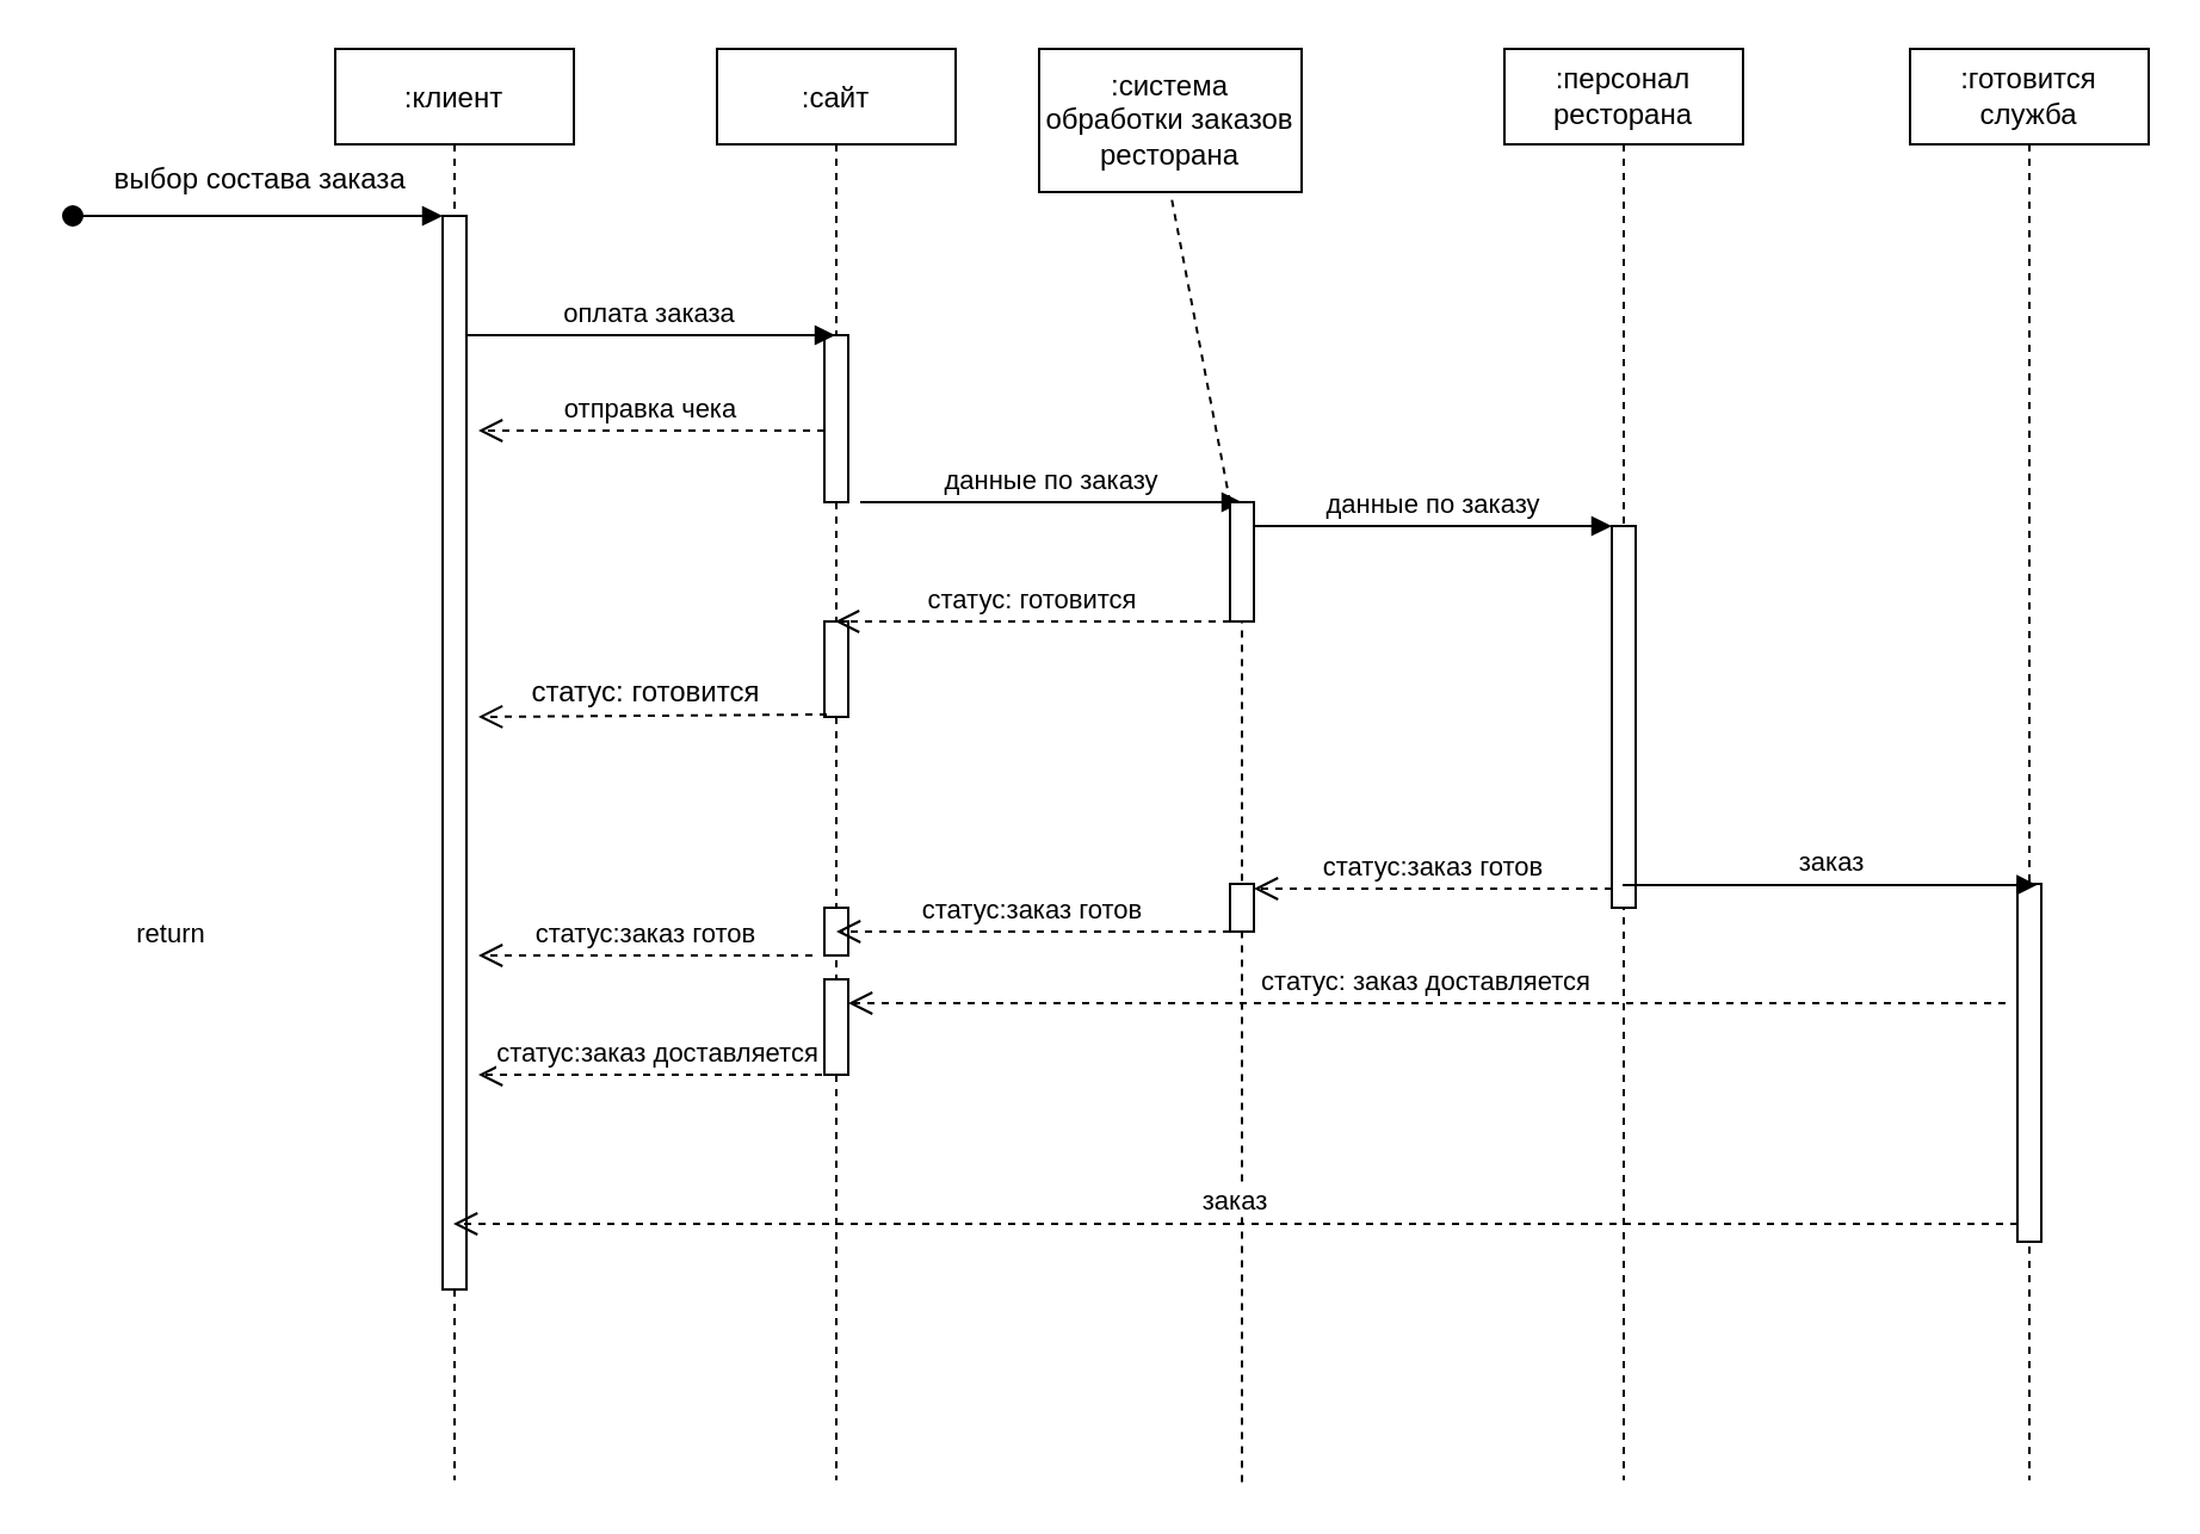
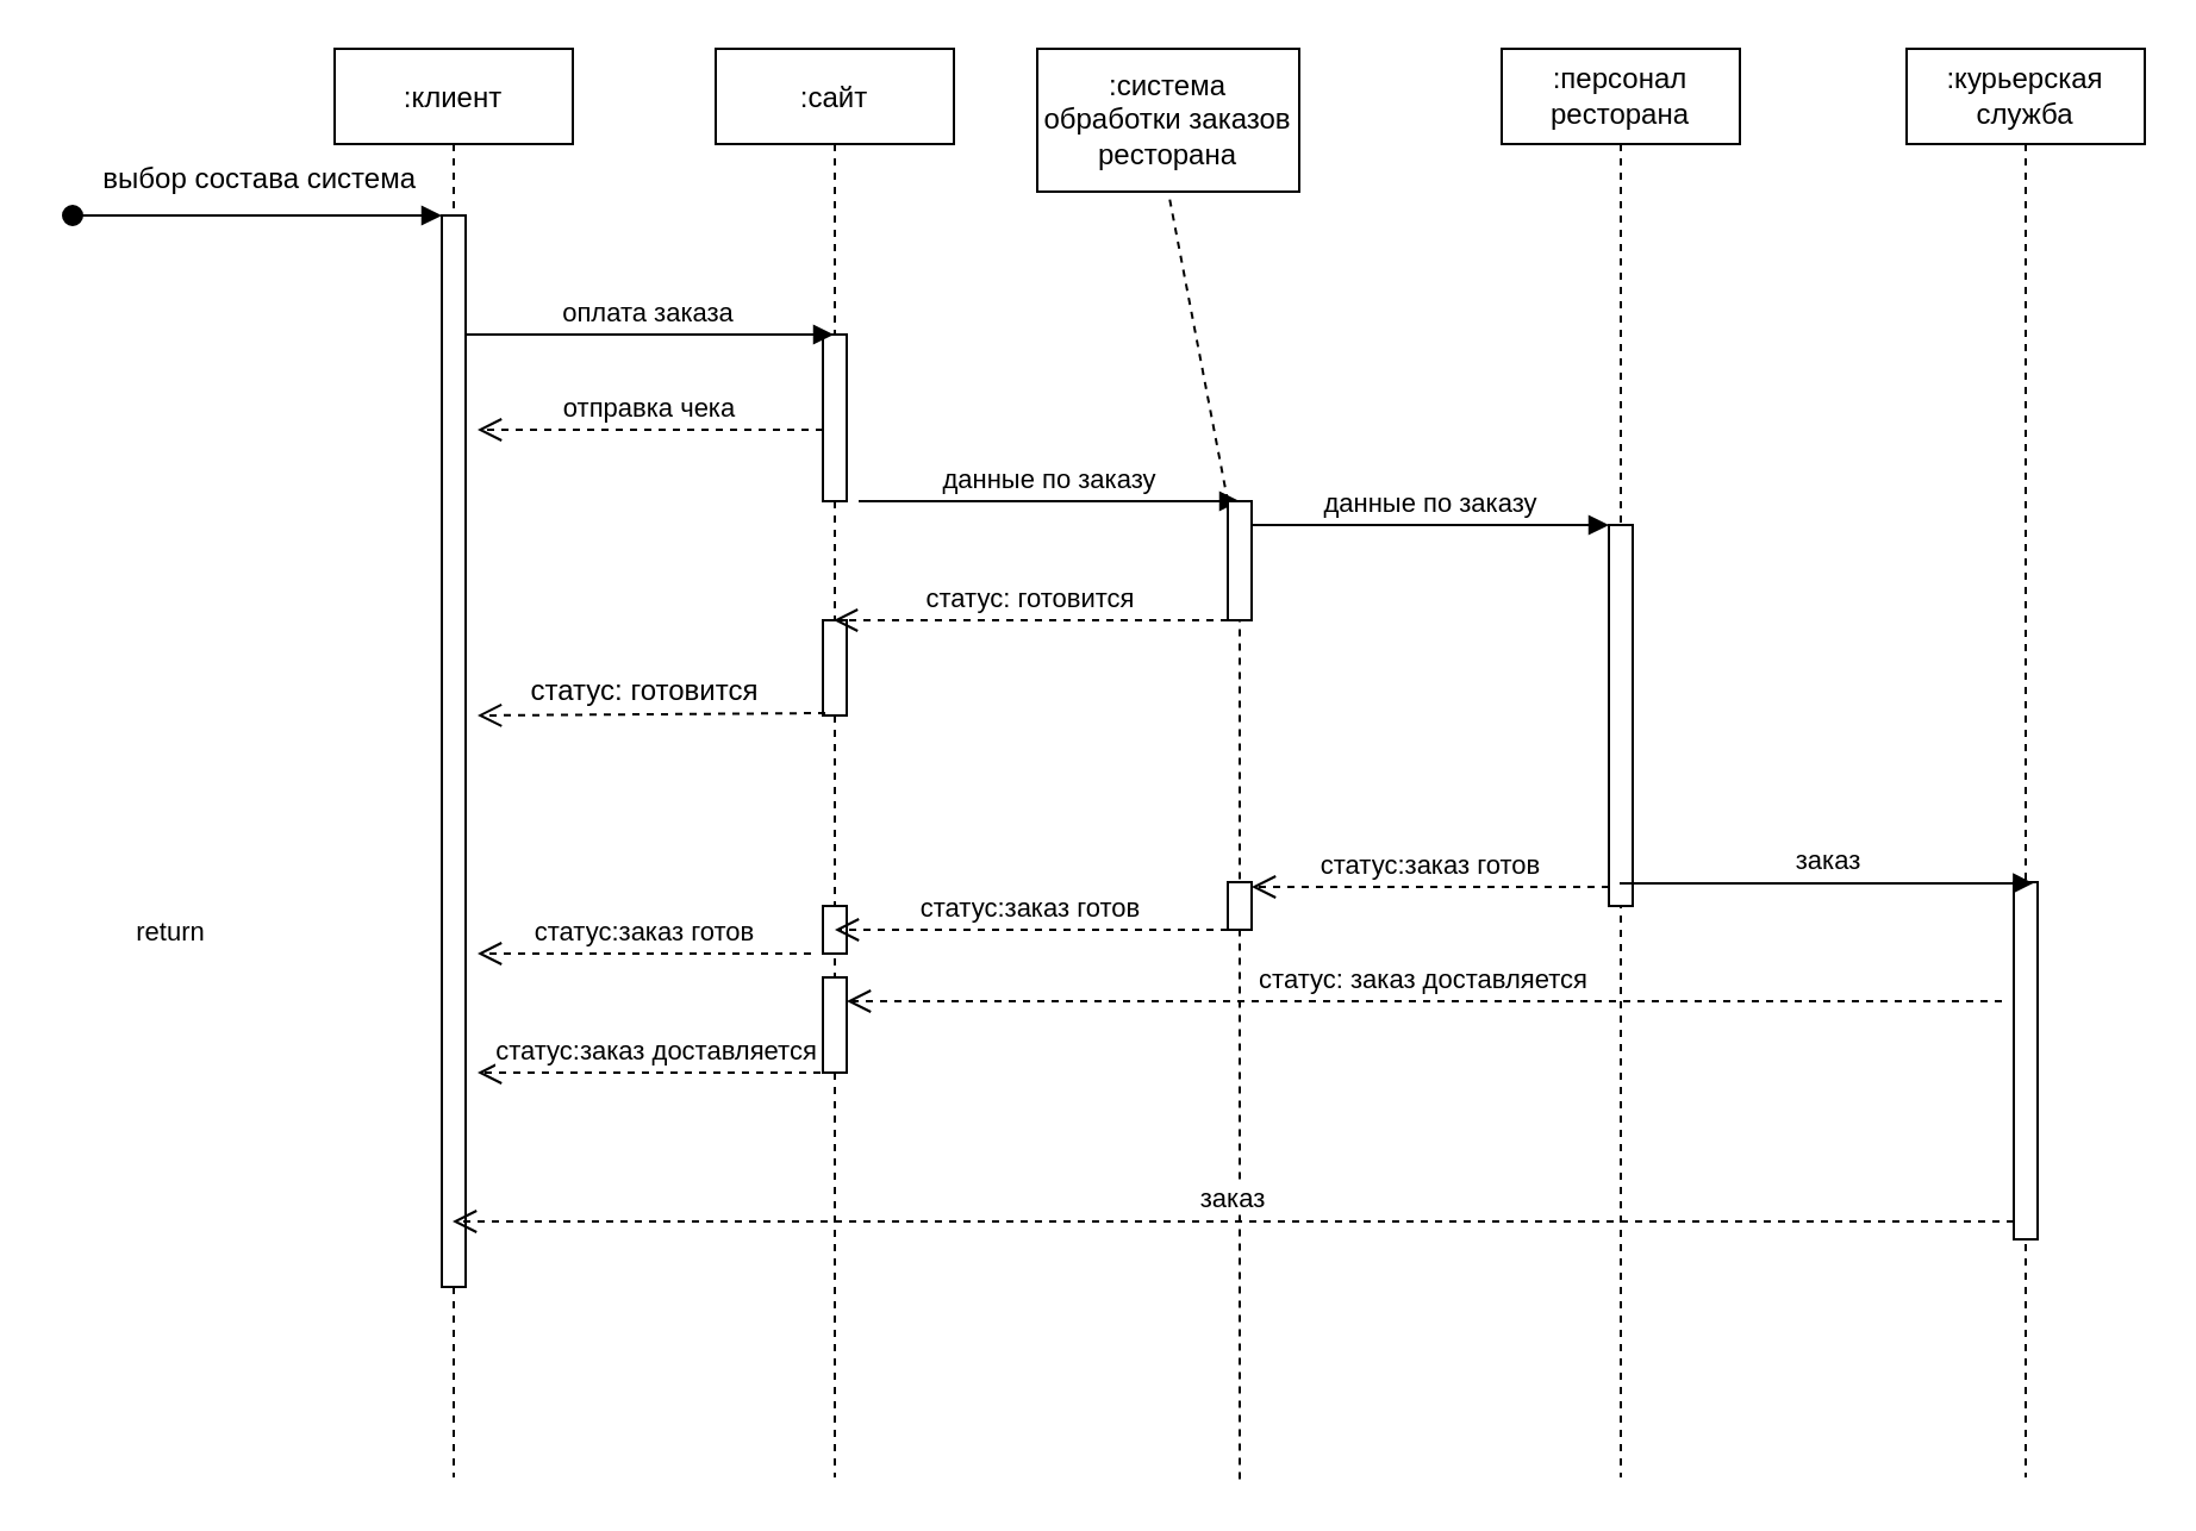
  <mxCell id="0" />
  <mxCell id="1" parent="0" />
  <mxCell id="2" value=":клиент" style="shape=umlLifeline;perimeter=lifelinePerimeter;container=1;collapsible=0;recursiveResize=0;rounded=0;shadow=0;strokeWidth=1;" parent="1" vertex="1"><mxGeometry x="140" y="20" width="100" height="600" as="geometry" /></mxCell>
  <mxCell id="3" value="" style="points=[];perimeter=orthogonalPerimeter;rounded=0;shadow=0;strokeWidth=1;" parent="2" vertex="1"><mxGeometry x="45" y="70" width="10" height="450" as="geometry" /></mxCell>
  <mxCell id="4" value="" style="verticalAlign=bottom;startArrow=oval;endArrow=block;startSize=8;shadow=0;strokeWidth=1;" parent="2" target="3" edge="1"><mxGeometry relative="1" as="geometry"><mxPoint x="-110" y="70" as="sourcePoint" /></mxGeometry></mxCell>
  <mxCell id="5" value=":сайт" style="shape=umlLifeline;perimeter=lifelinePerimeter;container=1;collapsible=0;recursiveResize=0;rounded=0;shadow=0;strokeWidth=1;" parent="1" vertex="1"><mxGeometry x="300" y="20" width="100" height="600" as="geometry" /></mxCell>
  <mxCell id="6" value="" style="points=[];perimeter=orthogonalPerimeter;rounded=0;shadow=0;strokeWidth=1;" parent="5" vertex="1"><mxGeometry x="45" y="120" width="10" height="70" as="geometry" /></mxCell>
  <mxCell id="7" value="отправка чека" style="html=1;verticalAlign=bottom;endArrow=open;dashed=1;endSize=8;rounded=0;" parent="5" edge="1"><mxGeometry relative="1" as="geometry"><mxPoint x="45" y="160" as="sourcePoint" /><mxPoint x="-100" y="160" as="targetPoint" /><Array as="points"><mxPoint x="5" y="160" /></Array></mxGeometry></mxCell>
  <mxCell id="8" value="данные по заказу" style="html=1;verticalAlign=bottom;endArrow=block;rounded=0;" parent="5" edge="1"><mxGeometry width="80" relative="1" as="geometry"><mxPoint x="60" y="190" as="sourcePoint" /><mxPoint x="220" y="190" as="targetPoint" /></mxGeometry></mxCell>
  <mxCell id="9" value="" style="html=1;points=[];perimeter=orthogonalPerimeter;" vertex="1" parent="5"><mxGeometry x="45" y="240" width="10" height="40" as="geometry" /></mxCell>
  <mxCell id="10" value="" style="html=1;points=[];perimeter=orthogonalPerimeter;" vertex="1" parent="5"><mxGeometry x="45" y="360" width="10" height="20" as="geometry" /></mxCell>
  <mxCell id="11" value="статус:заказ готов" style="html=1;verticalAlign=bottom;endArrow=open;dashed=1;endSize=8;rounded=0;" edge="1" parent="5"><mxGeometry relative="1" as="geometry"><mxPoint x="-100" y="380" as="targetPoint" /><mxPoint x="40" y="380" as="sourcePoint" /></mxGeometry></mxCell>
  <mxCell id="12" value="" style="html=1;points=[];perimeter=orthogonalPerimeter;" vertex="1" parent="5"><mxGeometry x="45" y="390" width="10" height="40" as="geometry" /></mxCell>
  <mxCell id="13" value="оплата заказа" style="verticalAlign=bottom;endArrow=block;shadow=0;strokeWidth=1;" parent="1" source="3" target="5" edge="1"><mxGeometry relative="1" as="geometry"><mxPoint x="275" y="100" as="sourcePoint" /><Array as="points"><mxPoint x="270" y="140" /></Array></mxGeometry></mxCell>
  <mxCell id="14" value=":система обработки заказов ресторана" style="rounded=0;whiteSpace=wrap;html=1;" parent="1" vertex="1"><mxGeometry x="435" y="20" width="110" height="60" as="geometry" /></mxCell>
  <mxCell id="15" value="" style="endArrow=none;dashed=1;html=1;rounded=0;entryX=0.5;entryY=1;entryDx=0;entryDy=0;startArrow=none;" parent="1" source="17" target="14" edge="1"><mxGeometry width="50" height="50" relative="1" as="geometry"><mxPoint x="520" y="380" as="sourcePoint" /><mxPoint x="570" y="220" as="targetPoint" /></mxGeometry></mxCell>
- <mxCell id="16" value="&amp;nbsp; &amp;nbsp; &amp;nbsp;выбор состава заказа" style="text;html=1;align=center;verticalAlign=middle;resizable=0;points=[];autosize=1;strokeColor=none;fillColor=none;" parent="1" vertex="1"><mxGeometry x="20" y="60" width="160" height="30" as="geometry" /></mxCell>
+ <mxCell id="16" value="&amp;nbsp; &amp;nbsp; &amp;nbsp;выбор состава система" style="text;html=1;align=center;verticalAlign=middle;resizable=0;points=[];autosize=1;strokeColor=none;fillColor=none;" parent="1" vertex="1"><mxGeometry x="20" y="60" width="160" height="30" as="geometry" /></mxCell>
  <mxCell id="17" value="" style="points=[];perimeter=orthogonalPerimeter;rounded=0;shadow=0;strokeWidth=1;" parent="1" vertex="1"><mxGeometry x="515" y="210" width="10" height="50" as="geometry" /></mxCell>
  <mxCell id="18" value="" style="endArrow=none;dashed=1;html=1;rounded=0;entryX=0.5;entryY=1;entryDx=0;entryDy=0;" parent="1" target="17" edge="1"><mxGeometry width="50" height="50" relative="1" as="geometry"><mxPoint x="520" y="620.8" as="sourcePoint" /><mxPoint x="520" y="60" as="targetPoint" /></mxGeometry></mxCell>
  <mxCell id="19" value=":персонал ресторана" style="shape=umlLifeline;perimeter=lifelinePerimeter;whiteSpace=wrap;html=1;container=1;collapsible=0;recursiveResize=0;outlineConnect=0;" vertex="1" parent="1"><mxGeometry x="630" y="20" width="100" height="600" as="geometry" /></mxCell>
  <mxCell id="20" value="" style="html=1;points=[];perimeter=orthogonalPerimeter;" vertex="1" parent="19"><mxGeometry x="45" y="200" width="10" height="160" as="geometry" /></mxCell>
  <mxCell id="21" value="статус: готовится" style="html=1;verticalAlign=bottom;endArrow=open;dashed=1;endSize=8;rounded=0;" edge="1" parent="1" target="5"><mxGeometry relative="1" as="geometry"><mxPoint x="515" y="260" as="sourcePoint" /><mxPoint x="435" y="260" as="targetPoint" /></mxGeometry></mxCell>
  <mxCell id="22" value="return" style="html=1;verticalAlign=bottom;endArrow=open;dashed=1;endSize=8;rounded=0;exitX=0.1;exitY=0.975;exitDx=0;exitDy=0;exitPerimeter=0;" edge="1" parent="1" source="9"><mxGeometry x="1" y="164" relative="1" as="geometry"><mxPoint x="460" y="200" as="sourcePoint" /><mxPoint x="200" y="300" as="targetPoint" /><Array as="points" /><mxPoint x="-130" y="-64" as="offset" /></mxGeometry></mxCell>
  <mxCell id="23" value="статус: готовится" style="text;html=1;align=center;verticalAlign=middle;resizable=0;points=[];autosize=1;strokeColor=none;fillColor=none;" vertex="1" parent="1"><mxGeometry x="210" y="275" width="120" height="30" as="geometry" /></mxCell>
  <mxCell id="24" value="данные по заказу" style="html=1;verticalAlign=bottom;endArrow=block;entryX=0;entryY=0;rounded=0;" edge="1" target="20" parent="1" source="17"><mxGeometry relative="1" as="geometry"><mxPoint x="600" y="220" as="sourcePoint" /></mxGeometry></mxCell>
- <mxCell id="25" value=":готовится служба" style="shape=umlLifeline;perimeter=lifelinePerimeter;whiteSpace=wrap;html=1;container=1;collapsible=0;recursiveResize=0;outlineConnect=0;" vertex="1" parent="1"><mxGeometry x="800" y="20" width="100" height="600" as="geometry" /></mxCell>
+ <mxCell id="25" value=":курьерская служба" style="shape=umlLifeline;perimeter=lifelinePerimeter;whiteSpace=wrap;html=1;container=1;collapsible=0;recursiveResize=0;outlineConnect=0;" vertex="1" parent="1"><mxGeometry x="800" y="20" width="100" height="600" as="geometry" /></mxCell>
  <mxCell id="26" value="" style="html=1;points=[];perimeter=orthogonalPerimeter;" vertex="1" parent="25"><mxGeometry x="45" y="350" width="10" height="150" as="geometry" /></mxCell>
  <mxCell id="27" value="статус: заказ доставляется" style="html=1;verticalAlign=bottom;endArrow=open;dashed=1;endSize=8;rounded=0;" edge="1" parent="25" target="12"><mxGeometry relative="1" as="geometry"><mxPoint x="40" y="400" as="sourcePoint" /><mxPoint x="-390" y="400" as="targetPoint" /></mxGeometry></mxCell>
  <mxCell id="28" value="статус:заказ готов" style="html=1;verticalAlign=bottom;endArrow=open;dashed=1;endSize=8;exitX=0;exitY=0.95;rounded=0;" edge="1" source="20" parent="1" target="29"><mxGeometry relative="1" as="geometry"><mxPoint x="520" y="370" as="targetPoint" /></mxGeometry></mxCell>
  <mxCell id="29" value="" style="html=1;points=[];perimeter=orthogonalPerimeter;" vertex="1" parent="1"><mxGeometry x="515" y="370" width="10" height="20" as="geometry" /></mxCell>
  <mxCell id="30" value="статус:заказ готов" style="html=1;verticalAlign=bottom;endArrow=open;dashed=1;endSize=8;exitX=0;exitY=0.95;rounded=0;" edge="1" parent="1"><mxGeometry relative="1" as="geometry"><mxPoint x="350" y="390" as="targetPoint" /><mxPoint x="515" y="390" as="sourcePoint" /></mxGeometry></mxCell>
  <mxCell id="31" value="заказ" style="html=1;verticalAlign=bottom;endArrow=block;entryX=0.82;entryY=0.003;rounded=0;entryDx=0;entryDy=0;entryPerimeter=0;" edge="1" target="26" parent="1" source="19"><mxGeometry relative="1" as="geometry"><mxPoint x="780" y="275" as="sourcePoint" /></mxGeometry></mxCell>
  <mxCell id="32" value="заказ" style="html=1;verticalAlign=bottom;endArrow=open;dashed=1;endSize=8;exitX=0;exitY=0.95;rounded=0;" edge="1" source="26" parent="1" target="2"><mxGeometry relative="1" as="geometry"><mxPoint x="740" y="446" as="targetPoint" /></mxGeometry></mxCell>
  <mxCell id="33" value="статус:заказ доставляется" style="html=1;verticalAlign=bottom;endArrow=open;dashed=1;endSize=8;rounded=0;" edge="1" parent="1"><mxGeometry relative="1" as="geometry"><mxPoint x="350" y="450" as="sourcePoint" /><mxPoint x="200" y="450" as="targetPoint" /></mxGeometry></mxCell>
